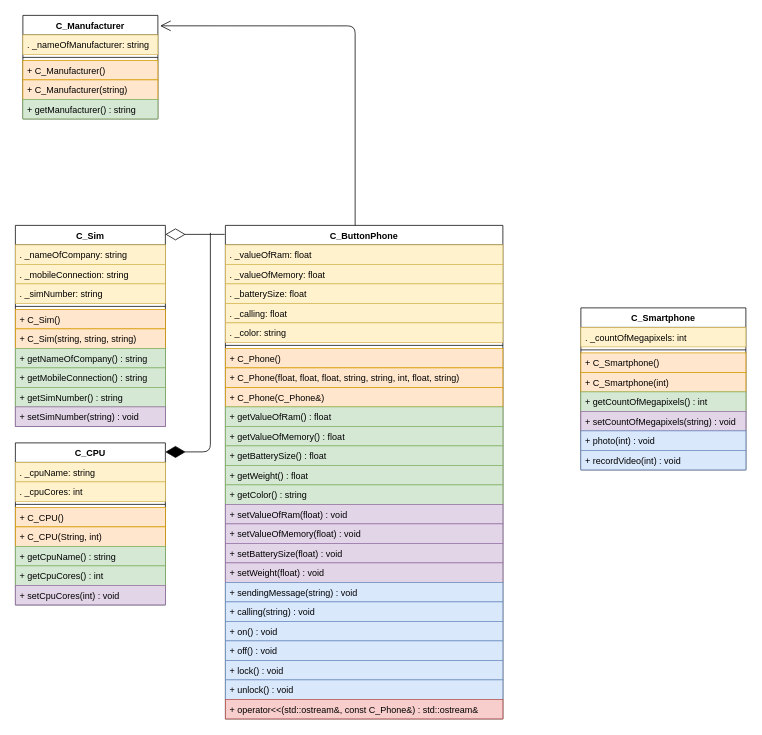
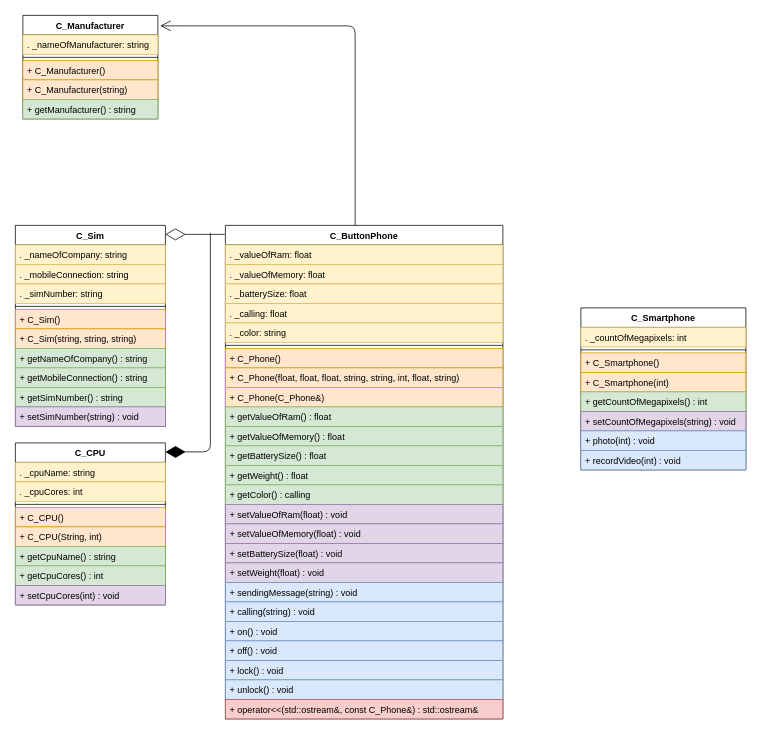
  <mxCell id="0" />
  <mxCell id="1" parent="0" />
  <mxCell id="2" value="C_ButtonPhone" style="swimlane;fontStyle=1;align=center;verticalAlign=top;childLayout=stackLayout;horizontal=1;startSize=26;horizontalStack=0;resizeParent=1;resizeParentMax=0;resizeLast=0;collapsible=1;marginBottom=0;" parent="1" vertex="1"><mxGeometry x="300" width="370" height="658" as="geometry" y="300" /></mxCell>
  <mxCell id="3" value=". _valueOfRam: float" style="text;strokeColor=#d6b656;fillColor=#fff2cc;align=left;verticalAlign=top;spacingLeft=4;spacingRight=4;overflow=hidden;rotatable=0;points=[[0,0.5],[1,0.5]];portConstraint=eastwest;" parent="2" vertex="1"><mxGeometry y="26" width="370" height="26" as="geometry" /></mxCell>
  <mxCell id="4" value=". _valueOfMemory: float" style="text;strokeColor=#d6b656;fillColor=#fff2cc;align=left;verticalAlign=top;spacingLeft=4;spacingRight=4;overflow=hidden;rotatable=0;points=[[0,0.5],[1,0.5]];portConstraint=eastwest;" parent="2" vertex="1"><mxGeometry y="52" width="370" height="26" as="geometry" /></mxCell>
  <mxCell id="5" value=". _batterySize: float" style="text;strokeColor=#d6b656;fillColor=#fff2cc;align=left;verticalAlign=top;spacingLeft=4;spacingRight=4;overflow=hidden;rotatable=0;points=[[0,0.5],[1,0.5]];portConstraint=eastwest;" parent="2" vertex="1"><mxGeometry y="78" width="370" height="26" as="geometry" /></mxCell>
  <mxCell id="6" value=". _calling: float" style="text;strokeColor=#d6b656;fillColor=#fff2cc;align=left;verticalAlign=top;spacingLeft=4;spacingRight=4;overflow=hidden;rotatable=0;points=[[0,0.5],[1,0.5]];portConstraint=eastwest;" parent="2" vertex="1"><mxGeometry y="104" width="370" height="26" as="geometry" /></mxCell>
  <mxCell id="7" value=". _color: string" style="text;strokeColor=#d6b656;fillColor=#fff2cc;align=left;verticalAlign=top;spacingLeft=4;spacingRight=4;overflow=hidden;rotatable=0;points=[[0,0.5],[1,0.5]];portConstraint=eastwest;" parent="2" vertex="1"><mxGeometry y="130" width="370" height="26" as="geometry" /></mxCell>
  <mxCell id="8" value="" style="line;strokeWidth=1;fillColor=none;align=left;verticalAlign=middle;spacingTop=-1;spacingLeft=3;spacingRight=3;rotatable=0;labelPosition=right;points=[];portConstraint=eastwest;" parent="2" vertex="1"><mxGeometry y="156" width="370" height="8" as="geometry" /></mxCell>
  <mxCell id="9" value="+ C_Phone()" style="text;strokeColor=#d79b00;fillColor=#ffe6cc;align=left;verticalAlign=top;spacingLeft=4;spacingRight=4;overflow=hidden;rotatable=0;points=[[0,0.5],[1,0.5]];portConstraint=eastwest;" parent="2" vertex="1"><mxGeometry y="164" width="370" height="26" as="geometry" /></mxCell>
  <mxCell id="10" value="+ C_Phone(float, float, float, string, string, int, float, string)" style="text;strokeColor=#d79b00;fillColor=#ffe6cc;align=left;verticalAlign=top;spacingLeft=4;spacingRight=4;overflow=hidden;rotatable=0;points=[[0,0.5],[1,0.5]];portConstraint=eastwest;" parent="2" vertex="1"><mxGeometry y="190" width="370" height="26" as="geometry" /></mxCell>
  <mxCell id="11" value="+ C_Phone(C_Phone&amp;)" style="text;strokeColor=#d79b00;fillColor=#ffe6cc;align=left;verticalAlign=top;spacingLeft=4;spacingRight=4;overflow=hidden;rotatable=0;points=[[0,0.5],[1,0.5]];portConstraint=eastwest;" parent="2" vertex="1"><mxGeometry y="216" width="370" height="26" as="geometry" /></mxCell>
  <mxCell id="12" value="+ getValueOfRam() : float" style="text;strokeColor=#82b366;fillColor=#d5e8d4;align=left;verticalAlign=top;spacingLeft=4;spacingRight=4;overflow=hidden;rotatable=0;points=[[0,0.5],[1,0.5]];portConstraint=eastwest;" parent="2" vertex="1"><mxGeometry y="242" width="370" height="26" as="geometry" /></mxCell>
  <mxCell id="13" value="+ getValueOfMemory() : float" style="text;strokeColor=#82b366;fillColor=#d5e8d4;align=left;verticalAlign=top;spacingLeft=4;spacingRight=4;overflow=hidden;rotatable=0;points=[[0,0.5],[1,0.5]];portConstraint=eastwest;" parent="2" vertex="1"><mxGeometry y="268" width="370" height="26" as="geometry" /></mxCell>
  <mxCell id="14" value="+ getBatterySize() : float" style="text;strokeColor=#82b366;fillColor=#d5e8d4;align=left;verticalAlign=top;spacingLeft=4;spacingRight=4;overflow=hidden;rotatable=0;points=[[0,0.5],[1,0.5]];portConstraint=eastwest;" parent="2" vertex="1"><mxGeometry y="294" width="370" height="26" as="geometry" /></mxCell>
  <mxCell id="15" value="+ getWeight() : float" style="text;strokeColor=#82b366;fillColor=#d5e8d4;align=left;verticalAlign=top;spacingLeft=4;spacingRight=4;overflow=hidden;rotatable=0;points=[[0,0.5],[1,0.5]];portConstraint=eastwest;" parent="2" vertex="1"><mxGeometry y="320" width="370" height="26" as="geometry" /></mxCell>
- <mxCell id="16" value="+ getColor() : string" style="text;strokeColor=#82b366;fillColor=#d5e8d4;align=left;verticalAlign=top;spacingLeft=4;spacingRight=4;overflow=hidden;rotatable=0;points=[[0,0.5],[1,0.5]];portConstraint=eastwest;" parent="2" vertex="1"><mxGeometry y="346" width="370" height="26" as="geometry" /></mxCell>
+ <mxCell id="16" value="+ getColor() : calling" style="text;strokeColor=#82b366;fillColor=#d5e8d4;align=left;verticalAlign=top;spacingLeft=4;spacingRight=4;overflow=hidden;rotatable=0;points=[[0,0.5],[1,0.5]];portConstraint=eastwest;" parent="2" vertex="1"><mxGeometry y="346" width="370" height="26" as="geometry" /></mxCell>
  <mxCell id="17" value="+ setValueOfRam(float) : void" style="text;strokeColor=#9673a6;fillColor=#e1d5e7;align=left;verticalAlign=top;spacingLeft=4;spacingRight=4;overflow=hidden;rotatable=0;points=[[0,0.5],[1,0.5]];portConstraint=eastwest;" parent="2" vertex="1"><mxGeometry y="372" width="370" height="26" as="geometry" /></mxCell>
  <mxCell id="18" value="+ setValueOfMemory(float) : void" style="text;strokeColor=#9673a6;fillColor=#e1d5e7;align=left;verticalAlign=top;spacingLeft=4;spacingRight=4;overflow=hidden;rotatable=0;points=[[0,0.5],[1,0.5]];portConstraint=eastwest;" parent="2" vertex="1"><mxGeometry y="398" width="370" height="26" as="geometry" /></mxCell>
  <mxCell id="19" value="+ setBatterySize(float) : void" style="text;strokeColor=#9673a6;fillColor=#e1d5e7;align=left;verticalAlign=top;spacingLeft=4;spacingRight=4;overflow=hidden;rotatable=0;points=[[0,0.5],[1,0.5]];portConstraint=eastwest;" parent="2" vertex="1"><mxGeometry y="424" width="370" height="26" as="geometry" /></mxCell>
  <mxCell id="20" value="+ setWeight(float) : void" style="text;strokeColor=#9673a6;fillColor=#e1d5e7;align=left;verticalAlign=top;spacingLeft=4;spacingRight=4;overflow=hidden;rotatable=0;points=[[0,0.5],[1,0.5]];portConstraint=eastwest;" parent="2" vertex="1"><mxGeometry y="450" width="370" height="26" as="geometry" /></mxCell>
  <mxCell id="21" value="+ sendingMessage(string) : void" style="text;strokeColor=#6c8ebf;fillColor=#dae8fc;align=left;verticalAlign=top;spacingLeft=4;spacingRight=4;overflow=hidden;rotatable=0;points=[[0,0.5],[1,0.5]];portConstraint=eastwest;" parent="2" vertex="1"><mxGeometry y="476" width="370" height="26" as="geometry" /></mxCell>
  <mxCell id="22" value="+ calling(string) : void" style="text;strokeColor=#6c8ebf;fillColor=#dae8fc;align=left;verticalAlign=top;spacingLeft=4;spacingRight=4;overflow=hidden;rotatable=0;points=[[0,0.5],[1,0.5]];portConstraint=eastwest;" parent="2" vertex="1"><mxGeometry y="502" width="370" height="26" as="geometry" /></mxCell>
  <mxCell id="23" value="+ on() : void" style="text;strokeColor=#6c8ebf;fillColor=#dae8fc;align=left;verticalAlign=top;spacingLeft=4;spacingRight=4;overflow=hidden;rotatable=0;points=[[0,0.5],[1,0.5]];portConstraint=eastwest;" parent="2" vertex="1"><mxGeometry y="528" width="370" height="26" as="geometry" /></mxCell>
  <mxCell id="24" value="+ off() : void" style="text;strokeColor=#6c8ebf;fillColor=#dae8fc;align=left;verticalAlign=top;spacingLeft=4;spacingRight=4;overflow=hidden;rotatable=0;points=[[0,0.5],[1,0.5]];portConstraint=eastwest;" parent="2" vertex="1"><mxGeometry y="554" width="370" height="26" as="geometry" /></mxCell>
  <mxCell id="25" value="+ lock() : void" style="text;strokeColor=#6c8ebf;fillColor=#dae8fc;align=left;verticalAlign=top;spacingLeft=4;spacingRight=4;overflow=hidden;rotatable=0;points=[[0,0.5],[1,0.5]];portConstraint=eastwest;" parent="2" vertex="1"><mxGeometry y="580" width="370" height="26" as="geometry" /></mxCell>
  <mxCell id="26" value="+ unlock() : void" style="text;strokeColor=#6c8ebf;fillColor=#dae8fc;align=left;verticalAlign=top;spacingLeft=4;spacingRight=4;overflow=hidden;rotatable=0;points=[[0,0.5],[1,0.5]];portConstraint=eastwest;" parent="2" vertex="1"><mxGeometry y="606" width="370" height="26" as="geometry" /></mxCell>
  <mxCell id="27" value="+ operator&lt;&lt;(std::ostream&amp;, const C_Phone&amp;) : std::ostream&amp;" style="text;strokeColor=#b85450;fillColor=#f8cecc;align=left;verticalAlign=top;spacingLeft=4;spacingRight=4;overflow=hidden;rotatable=0;points=[[0,0.5],[1,0.5]];portConstraint=eastwest;" parent="2" vertex="1"><mxGeometry y="632" width="370" height="26" as="geometry" /></mxCell>
  <mxCell id="28" value="C_Smartphone" style="swimlane;fontStyle=1;align=center;verticalAlign=top;childLayout=stackLayout;horizontal=1;startSize=26;horizontalStack=0;resizeParent=1;resizeParentMax=0;resizeLast=0;collapsible=1;marginBottom=0;" parent="1" vertex="1"><mxGeometry x="774" y="410" width="220" height="216" as="geometry" /></mxCell>
  <mxCell id="29" value=". _countOfMegapixels: int" style="text;strokeColor=#d6b656;fillColor=#fff2cc;align=left;verticalAlign=top;spacingLeft=4;spacingRight=4;overflow=hidden;rotatable=0;points=[[0,0.5],[1,0.5]];portConstraint=eastwest;" parent="28" vertex="1"><mxGeometry y="26" width="220" height="26" as="geometry" /></mxCell>
  <mxCell id="30" value="" style="line;strokeWidth=1;fillColor=none;align=left;verticalAlign=middle;spacingTop=-1;spacingLeft=3;spacingRight=3;rotatable=0;labelPosition=right;points=[];portConstraint=eastwest;" parent="28" vertex="1"><mxGeometry y="52" width="220" height="8" as="geometry" /></mxCell>
  <mxCell id="31" value="+ C_Smartphone()" style="text;strokeColor=#d79b00;fillColor=#ffe6cc;align=left;verticalAlign=top;spacingLeft=4;spacingRight=4;overflow=hidden;rotatable=0;points=[[0,0.5],[1,0.5]];portConstraint=eastwest;" parent="28" vertex="1"><mxGeometry y="60" width="220" height="26" as="geometry" /></mxCell>
  <mxCell id="32" value="+ C_Smartphone(int)" style="text;strokeColor=#d79b00;fillColor=#ffe6cc;align=left;verticalAlign=top;spacingLeft=4;spacingRight=4;overflow=hidden;rotatable=0;points=[[0,0.5],[1,0.5]];portConstraint=eastwest;" parent="28" vertex="1"><mxGeometry y="86" width="220" height="26" as="geometry" /></mxCell>
  <mxCell id="33" value="+ getCountOfMegapixels() : int" style="text;strokeColor=#82b366;fillColor=#d5e8d4;align=left;verticalAlign=top;spacingLeft=4;spacingRight=4;overflow=hidden;rotatable=0;points=[[0,0.5],[1,0.5]];portConstraint=eastwest;" parent="28" vertex="1"><mxGeometry y="112" width="220" height="26" as="geometry" /></mxCell>
  <mxCell id="34" value="+ setCountOfMegapixels(string) : void" style="text;strokeColor=#9673a6;fillColor=#e1d5e7;align=left;verticalAlign=top;spacingLeft=4;spacingRight=4;overflow=hidden;rotatable=0;points=[[0,0.5],[1,0.5]];portConstraint=eastwest;" parent="28" vertex="1"><mxGeometry y="138" width="220" height="26" as="geometry" /></mxCell>
  <mxCell id="35" value="+ photo(int) : void" style="text;strokeColor=#6c8ebf;fillColor=#dae8fc;align=left;verticalAlign=top;spacingLeft=4;spacingRight=4;overflow=hidden;rotatable=0;points=[[0,0.5],[1,0.5]];portConstraint=eastwest;" parent="28" vertex="1"><mxGeometry y="164" width="220" height="26" as="geometry" /></mxCell>
  <mxCell id="36" value="+ recordVideo(int) : void" style="text;strokeColor=#6c8ebf;fillColor=#dae8fc;align=left;verticalAlign=top;spacingLeft=4;spacingRight=4;overflow=hidden;rotatable=0;points=[[0,0.5],[1,0.5]];portConstraint=eastwest;" parent="28" vertex="1"><mxGeometry y="190" width="220" height="26" as="geometry" /></mxCell>
  <mxCell id="37" value="C_Sim" style="swimlane;fontStyle=1;align=center;verticalAlign=top;childLayout=stackLayout;horizontal=1;startSize=26;horizontalStack=0;resizeParent=1;resizeParentMax=0;resizeLast=0;collapsible=1;marginBottom=0;" parent="1" vertex="1"><mxGeometry x="20" width="200" height="268" as="geometry" y="300" /></mxCell>
  <mxCell id="38" value=". _nameOfCompany: string" style="text;strokeColor=#d6b656;fillColor=#fff2cc;align=left;verticalAlign=top;spacingLeft=4;spacingRight=4;overflow=hidden;rotatable=0;points=[[0,0.5],[1,0.5]];portConstraint=eastwest;" parent="37" vertex="1"><mxGeometry y="26" width="200" height="26" as="geometry" /></mxCell>
  <mxCell id="39" value=". _mobileConnection: string" style="text;strokeColor=#d6b656;fillColor=#fff2cc;align=left;verticalAlign=top;spacingLeft=4;spacingRight=4;overflow=hidden;rotatable=0;points=[[0,0.5],[1,0.5]];portConstraint=eastwest;" parent="37" vertex="1"><mxGeometry y="52" width="200" height="26" as="geometry" /></mxCell>
  <mxCell id="40" value=". _simNumber: string" style="text;strokeColor=#d6b656;fillColor=#fff2cc;align=left;verticalAlign=top;spacingLeft=4;spacingRight=4;overflow=hidden;rotatable=0;points=[[0,0.5],[1,0.5]];portConstraint=eastwest;" parent="37" vertex="1"><mxGeometry y="78" width="200" height="26" as="geometry" /></mxCell>
  <mxCell id="41" value="" style="line;strokeWidth=1;fillColor=none;align=left;verticalAlign=middle;spacingTop=-1;spacingLeft=3;spacingRight=3;rotatable=0;labelPosition=right;points=[];portConstraint=eastwest;" parent="37" vertex="1"><mxGeometry y="104" width="200" height="8" as="geometry" /></mxCell>
  <mxCell id="42" value="+ C_Sim()" style="text;strokeColor=#d79b00;fillColor=#ffe6cc;align=left;verticalAlign=top;spacingLeft=4;spacingRight=4;overflow=hidden;rotatable=0;points=[[0,0.5],[1,0.5]];portConstraint=eastwest;" parent="37" vertex="1"><mxGeometry y="112" width="200" height="26" as="geometry" /></mxCell>
  <mxCell id="43" value="+ C_Sim(string, string, string)" style="text;strokeColor=#d79b00;fillColor=#ffe6cc;align=left;verticalAlign=top;spacingLeft=4;spacingRight=4;overflow=hidden;rotatable=0;points=[[0,0.5],[1,0.5]];portConstraint=eastwest;" parent="37" vertex="1"><mxGeometry y="138" width="200" height="26" as="geometry" /></mxCell>
  <mxCell id="44" value="+ getNameOfCompany() : string" style="text;strokeColor=#82b366;fillColor=#d5e8d4;align=left;verticalAlign=top;spacingLeft=4;spacingRight=4;overflow=hidden;rotatable=0;points=[[0,0.5],[1,0.5]];portConstraint=eastwest;" parent="37" vertex="1"><mxGeometry y="164" width="200" height="26" as="geometry" /></mxCell>
  <mxCell id="45" value="+ getMobileConnection() : string" style="text;strokeColor=#82b366;fillColor=#d5e8d4;align=left;verticalAlign=top;spacingLeft=4;spacingRight=4;overflow=hidden;rotatable=0;points=[[0,0.5],[1,0.5]];portConstraint=eastwest;" parent="37" vertex="1"><mxGeometry y="190" width="200" height="26" as="geometry" /></mxCell>
  <mxCell id="46" value="+ getSimNumber() : string" style="text;strokeColor=#82b366;fillColor=#d5e8d4;align=left;verticalAlign=top;spacingLeft=4;spacingRight=4;overflow=hidden;rotatable=0;points=[[0,0.5],[1,0.5]];portConstraint=eastwest;" parent="37" vertex="1"><mxGeometry y="216" width="200" height="26" as="geometry" /></mxCell>
  <mxCell id="47" value="+ setSimNumber(string) : void" style="text;strokeColor=#9673a6;fillColor=#e1d5e7;align=left;verticalAlign=top;spacingLeft=4;spacingRight=4;overflow=hidden;rotatable=0;points=[[0,0.5],[1,0.5]];portConstraint=eastwest;" parent="37" vertex="1"><mxGeometry y="242" width="200" height="26" as="geometry" /></mxCell>
  <mxCell id="48" value="" style="endArrow=diamondThin;endFill=0;endSize=24;html=1;" parent="1" edge="1"><mxGeometry width="160" relative="1" as="geometry"><mxPoint x="299" y="312" as="sourcePoint" /><mxPoint x="220" y="312" as="targetPoint" /></mxGeometry></mxCell>
  <mxCell id="49" value="C_CPU" style="swimlane;fontStyle=1;align=center;verticalAlign=top;childLayout=stackLayout;horizontal=1;startSize=26;horizontalStack=0;resizeParent=1;resizeParentMax=0;resizeLast=0;collapsible=1;marginBottom=0;" vertex="1" parent="1"><mxGeometry x="20" y="590" width="200" height="216" as="geometry" /></mxCell>
  <mxCell id="50" value=". _cpuName: string" style="text;strokeColor=#d6b656;fillColor=#fff2cc;align=left;verticalAlign=top;spacingLeft=4;spacingRight=4;overflow=hidden;rotatable=0;points=[[0,0.5],[1,0.5]];portConstraint=eastwest;" vertex="1" parent="49"><mxGeometry y="26" width="200" height="26" as="geometry" /></mxCell>
  <mxCell id="51" value=". _cpuCores: int" style="text;strokeColor=#d6b656;fillColor=#fff2cc;align=left;verticalAlign=top;spacingLeft=4;spacingRight=4;overflow=hidden;rotatable=0;points=[[0,0.5],[1,0.5]];portConstraint=eastwest;" vertex="1" parent="49"><mxGeometry y="52" width="200" height="26" as="geometry" /></mxCell>
  <mxCell id="52" value="" style="line;strokeWidth=1;fillColor=none;align=left;verticalAlign=middle;spacingTop=-1;spacingLeft=3;spacingRight=3;rotatable=0;labelPosition=right;points=[];portConstraint=eastwest;" vertex="1" parent="49"><mxGeometry y="78" width="200" height="8" as="geometry" /></mxCell>
  <mxCell id="53" value="+ C_CPU()" style="text;strokeColor=#d79b00;fillColor=#ffe6cc;align=left;verticalAlign=top;spacingLeft=4;spacingRight=4;overflow=hidden;rotatable=0;points=[[0,0.5],[1,0.5]];portConstraint=eastwest;" vertex="1" parent="49"><mxGeometry y="86" width="200" height="26" as="geometry" /></mxCell>
  <mxCell id="54" value="+ C_CPU(String, int)" style="text;strokeColor=#d79b00;fillColor=#ffe6cc;align=left;verticalAlign=top;spacingLeft=4;spacingRight=4;overflow=hidden;rotatable=0;points=[[0,0.5],[1,0.5]];portConstraint=eastwest;" vertex="1" parent="49"><mxGeometry y="112" width="200" height="26" as="geometry" /></mxCell>
  <mxCell id="55" value="+ getCpuName() : string" style="text;strokeColor=#82b366;fillColor=#d5e8d4;align=left;verticalAlign=top;spacingLeft=4;spacingRight=4;overflow=hidden;rotatable=0;points=[[0,0.5],[1,0.5]];portConstraint=eastwest;" vertex="1" parent="49"><mxGeometry y="138" width="200" height="26" as="geometry" /></mxCell>
  <mxCell id="56" value="+ getCpuCores() : int" style="text;strokeColor=#82b366;fillColor=#d5e8d4;align=left;verticalAlign=top;spacingLeft=4;spacingRight=4;overflow=hidden;rotatable=0;points=[[0,0.5],[1,0.5]];portConstraint=eastwest;" vertex="1" parent="49"><mxGeometry y="164" width="200" height="26" as="geometry" /></mxCell>
  <mxCell id="57" value="+ setCpuCores(int) : void" style="text;strokeColor=#9673a6;fillColor=#e1d5e7;align=left;verticalAlign=top;spacingLeft=4;spacingRight=4;overflow=hidden;rotatable=0;points=[[0,0.5],[1,0.5]];portConstraint=eastwest;" vertex="1" parent="49"><mxGeometry y="190" width="200" height="26" as="geometry" /></mxCell>
  <mxCell id="58" value="" style="endArrow=diamondThin;endFill=1;endSize=24;html=1;entryX=1;entryY=0.056;entryDx=0;entryDy=0;entryPerimeter=0;" edge="1" parent="1" target="49"><mxGeometry width="160" relative="1" as="geometry"><mxPoint x="280" y="310" as="sourcePoint" /><mxPoint x="250" y="610" as="targetPoint" /><Array as="points"><mxPoint x="280" y="602" /></Array></mxGeometry></mxCell>
  <mxCell id="59" value="C_Manufacturer" style="swimlane;fontStyle=1;align=center;verticalAlign=top;childLayout=stackLayout;horizontal=1;startSize=26;horizontalStack=0;resizeParent=1;resizeParentMax=0;resizeLast=0;collapsible=1;marginBottom=0;" vertex="1" parent="1"><mxGeometry x="30" y="20" width="180" height="138" as="geometry" /></mxCell>
  <mxCell id="60" value=". _nameOfManufacturer: string" style="text;strokeColor=#d6b656;fillColor=#fff2cc;align=left;verticalAlign=top;spacingLeft=4;spacingRight=4;overflow=hidden;rotatable=0;points=[[0,0.5],[1,0.5]];portConstraint=eastwest;" vertex="1" parent="59"><mxGeometry y="26" width="180" height="26" as="geometry" /></mxCell>
  <mxCell id="61" value="" style="line;strokeWidth=1;fillColor=none;align=left;verticalAlign=middle;spacingTop=-1;spacingLeft=3;spacingRight=3;rotatable=0;labelPosition=right;points=[];portConstraint=eastwest;" vertex="1" parent="59"><mxGeometry y="52" width="180" height="8" as="geometry" /></mxCell>
  <mxCell id="62" value="+ C_Manufacturer()" style="text;strokeColor=#d79b00;fillColor=#ffe6cc;align=left;verticalAlign=top;spacingLeft=4;spacingRight=4;overflow=hidden;rotatable=0;points=[[0,0.5],[1,0.5]];portConstraint=eastwest;" vertex="1" parent="59"><mxGeometry y="60" width="180" height="26" as="geometry" /></mxCell>
  <mxCell id="63" value="+ C_Manufacturer(string)" style="text;strokeColor=#d79b00;fillColor=#ffe6cc;align=left;verticalAlign=top;spacingLeft=4;spacingRight=4;overflow=hidden;rotatable=0;points=[[0,0.5],[1,0.5]];portConstraint=eastwest;" vertex="1" parent="59"><mxGeometry y="86" width="180" height="26" as="geometry" /></mxCell>
  <mxCell id="64" value="+ getManufacturer() : string" style="text;strokeColor=#82b366;fillColor=#d5e8d4;align=left;verticalAlign=top;spacingLeft=4;spacingRight=4;overflow=hidden;rotatable=0;points=[[0,0.5],[1,0.5]];portConstraint=eastwest;" vertex="1" parent="59"><mxGeometry y="112" width="180" height="26" as="geometry" /></mxCell>
  <mxCell id="65" value="" style="endArrow=open;endFill=1;endSize=12;html=1;entryX=1.017;entryY=0.101;entryDx=0;entryDy=0;entryPerimeter=0;" edge="1" parent="1" target="59"><mxGeometry width="160" relative="1" as="geometry"><mxPoint x="473" as="sourcePoint" y="300" /><mxPoint x="690" y="0" as="targetPoint" /><Array as="points"><mxPoint x="473" y="34" /></Array></mxGeometry></mxCell>
